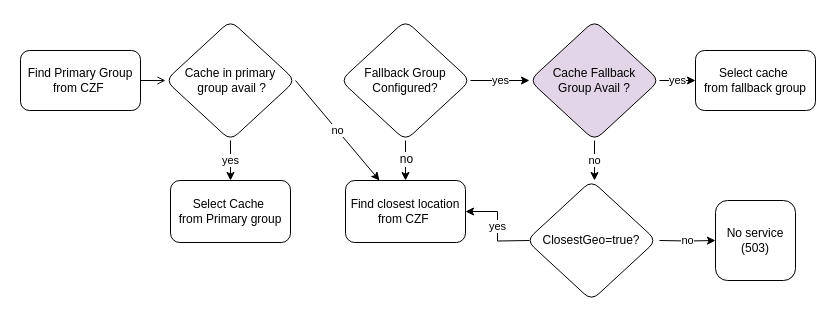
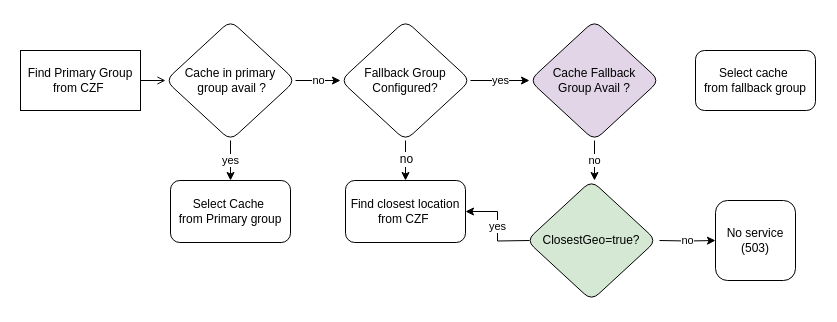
  <mxCell id="0" />
  <mxCell id="1" parent="0" />
  <mxCell id="2" value="yes" style="edgeStyle=none;rounded=0;html=1;exitX=0.5;exitY=1;entryX=0.5;entryY=0;startArrow=none;startFill=0;jettySize=auto;orthogonalLoop=1;" parent="1" source="4" target="13" edge="1"><mxGeometry relative="1" as="geometry" /></mxCell>
- <mxCell id="3" value="no" style="edgeStyle=none;rounded=0;html=1;exitX=1;exitY=0.5;startArrow=none;startFill=0;jettySize=auto;orthogonalLoop=1;" parent="1" source="4" target="16" edge="1"><mxGeometry relative="1" as="geometry" /></mxCell>
+ <mxCell id="3" value="no" style="edgeStyle=none;rounded=0;html=1;exitX=1;exitY=0.5;entryX=0;entryY=0.5;startArrow=none;startFill=0;jettySize=auto;orthogonalLoop=1;" parent="1" source="4" target="8" edge="1"><mxGeometry relative="1" as="geometry" /></mxCell>
  <mxCell id="4" value="Cache in primary&lt;br&gt;&amp;nbsp;group avail ?" style="rhombus;whiteSpace=wrap;html=1;rounded=1;shadow=0;" parent="1" vertex="1"><mxGeometry x="165" y="20" width="130" height="120" as="geometry" /></mxCell>
  <mxCell id="5" value="yes" style="edgeStyle=none;rounded=0;html=1;exitX=1;exitY=0.5;entryX=0;entryY=0.5;startArrow=none;startFill=0;jettySize=auto;orthogonalLoop=1;" parent="1" source="8" target="11" edge="1"><mxGeometry relative="1" as="geometry" /></mxCell>
  <mxCell id="6" style="edgeStyle=none;rounded=0;html=1;exitX=0.5;exitY=1;entryX=0.5;entryY=0;startArrow=none;startFill=0;jettySize=auto;orthogonalLoop=1;" parent="1" source="8" target="16" edge="1"><mxGeometry relative="1" as="geometry" /></mxCell>
  <mxCell id="7" value="no" style="text;html=1;resizable=0;points=[];align=center;verticalAlign=middle;labelBackgroundColor=#ffffff;" parent="6" vertex="1" connectable="0"><mxGeometry x="-0.1" relative="1" as="geometry"><mxPoint as="offset" /></mxGeometry></mxCell>
  <mxCell id="8" value="Fallback Group Configured?" style="rhombus;whiteSpace=wrap;html=1;rounded=1;shadow=0;" parent="1" vertex="1"><mxGeometry x="340" y="20" width="130" height="120" as="geometry" /></mxCell>
- <mxCell id="9" value="yes" style="edgeStyle=none;rounded=0;html=1;exitX=1;exitY=0.5;entryX=0;entryY=0.5;startArrow=none;startFill=0;jettySize=auto;orthogonalLoop=1;" parent="1" source="11" target="12" edge="1"><mxGeometry relative="1" as="geometry" /></mxCell>
  <mxCell id="10" value="no" style="edgeStyle=none;rounded=0;html=1;exitX=0.5;exitY=1;entryX=0.5;entryY=0;startArrow=none;startFill=0;jettySize=auto;orthogonalLoop=1;" parent="1" source="11" edge="1"><mxGeometry relative="1" as="geometry"><mxPoint x="594" y="180" as="targetPoint" /></mxGeometry></mxCell>
  <mxCell id="11" value="Cache Fallback &lt;br&gt;Group Avail ?" style="rhombus;whiteSpace=wrap;html=1;rounded=1;shadow=0;fillColor=#e1d5e7;" parent="1" vertex="1"><mxGeometry x="529" y="20" width="130" height="120" as="geometry" /></mxCell>
  <mxCell id="12" value="Select cache&amp;nbsp;&lt;br&gt;from fallback group&lt;br&gt;" style="rounded=1;whiteSpace=wrap;html=1;shadow=0;" parent="1" vertex="1"><mxGeometry x="695" y="50" width="120" height="60" as="geometry" /></mxCell>
  <mxCell id="13" value="Select Cache&amp;nbsp;&lt;br&gt;from Primary group&lt;br&gt;" style="rounded=1;whiteSpace=wrap;html=1;shadow=0;" parent="1" vertex="1"><mxGeometry x="170" y="180" width="120" height="62" as="geometry" /></mxCell>
  <mxCell id="14" style="edgeStyle=none;rounded=0;html=1;exitX=1;exitY=0.5;entryX=0;entryY=0.5;startArrow=none;startFill=0;jettySize=auto;orthogonalLoop=1;endArrow=open;" parent="1" source="15" target="4" edge="1"><mxGeometry relative="1" as="geometry" /></mxCell>
- <mxCell id="15" value="Find Primary Group&lt;br&gt;from CZF&amp;nbsp;&lt;br&gt;" style="rounded=1;whiteSpace=wrap;html=1;shadow=0;" parent="1" vertex="1"><mxGeometry x="20" y="50" width="120" height="60" as="geometry" /></mxCell>
+ <mxCell id="15" value="Find Primary Group&lt;br&gt;from CZF&amp;nbsp;&lt;br&gt;" style="whiteSpace=wrap;html=1;shadow=0;rounded=0;" parent="1" vertex="1"><mxGeometry x="20" y="50" width="120" height="60" as="geometry" /></mxCell>
  <mxCell id="16" value="Find closest location&lt;br&gt;from CZF&amp;nbsp;&lt;br&gt;" style="rounded=1;whiteSpace=wrap;html=1;shadow=0;" parent="1" vertex="1"><mxGeometry x="345" y="180" width="120" height="62" as="geometry" /></mxCell>
  <mxCell id="17" value="yes" style="edgeStyle=orthogonalEdgeStyle;rounded=0;html=1;exitX=0;exitY=0.5;entryX=1;entryY=0.5;startArrow=none;startFill=0;jettySize=auto;orthogonalLoop=1;" parent="1" target="16" edge="1"><mxGeometry relative="1" as="geometry"><mxPoint x="529" y="240" as="sourcePoint" /></mxGeometry></mxCell>
  <mxCell id="18" value="no" style="edgeStyle=orthogonalEdgeStyle;rounded=0;html=1;exitX=1;exitY=0.5;entryX=0;entryY=0.5;startArrow=none;startFill=0;jettySize=auto;orthogonalLoop=1;" parent="1" target="20" edge="1"><mxGeometry relative="1" as="geometry"><mxPoint x="659" y="240" as="sourcePoint" /></mxGeometry></mxCell>
- <mxCell id="19" value="ClosestGeo=true?" style="rhombus;whiteSpace=wrap;html=1;rounded=1;shadow=0;" parent="1" vertex="1"><mxGeometry x="526" y="180" width="130" height="120" as="geometry" /></mxCell>
+ <mxCell id="19" value="ClosestGeo=true?" style="rhombus;whiteSpace=wrap;html=1;rounded=1;shadow=0;fillColor=#d5e8d4;" parent="1" vertex="1"><mxGeometry x="526" y="180" width="130" height="120" as="geometry" /></mxCell>
  <mxCell id="20" value="No service&lt;br&gt;(503)&lt;br&gt;" style="whiteSpace=wrap;html=1;aspect=fixed;shadow=0;rounded=1;" parent="1" vertex="1"><mxGeometry x="715" y="200" width="80" height="80" as="geometry" /></mxCell>
